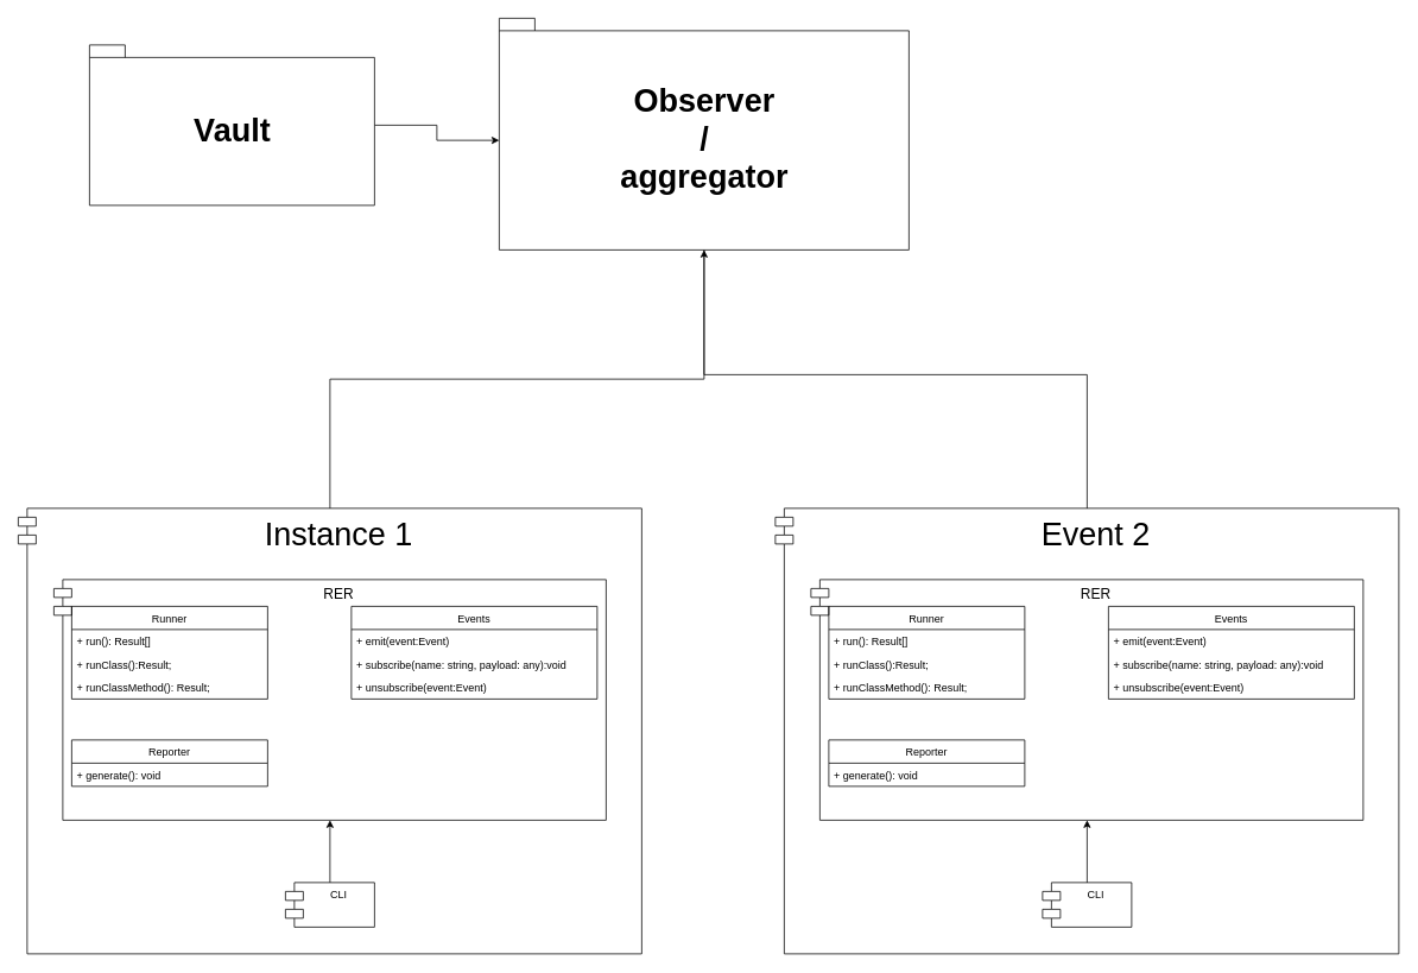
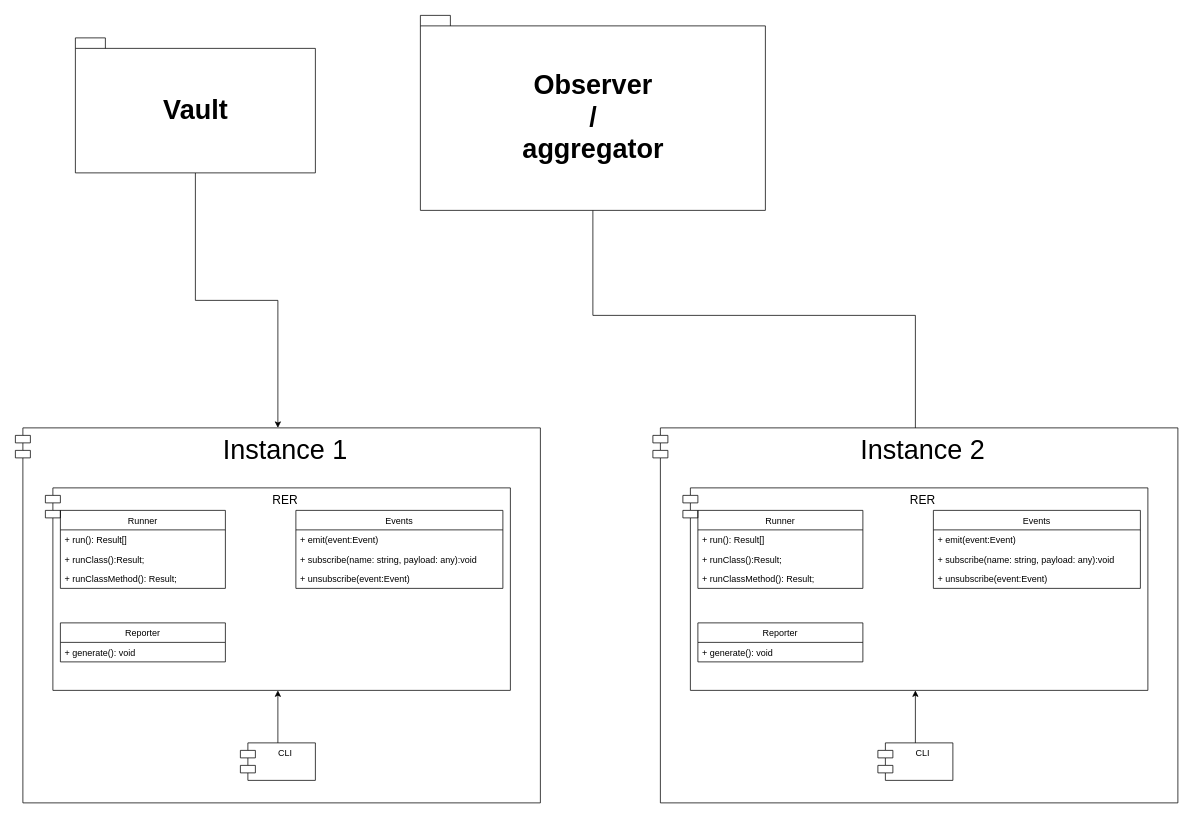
  <mxCell id="0" />
  <mxCell id="1" parent="0" />
- <mxCell id="2" style="edgeStyle=orthogonalEdgeStyle;rounded=0;orthogonalLoop=1;jettySize=auto;html=1;entryX=0.5;entryY=1;entryDx=0;entryDy=0;entryPerimeter=0;fontSize=36;" parent="1" source="3" target="32" edge="1"><mxGeometry relative="1" as="geometry" /></mxCell>
  <mxCell id="3" value="Instance 1" style="shape=module;align=left;spacingLeft=20;align=center;verticalAlign=top;fontSize=36;" parent="1" vertex="1"><mxGeometry x="20" y="570" width="700" height="500" as="geometry" /></mxCell>
  <mxCell id="4" value="RER" style="shape=module;align=left;spacingLeft=20;align=center;verticalAlign=top;fontSize=16;" parent="1" vertex="1"><mxGeometry x="60" y="650" width="620" height="270" as="geometry" /></mxCell>
  <mxCell id="5" value="Reporter" style="swimlane;fontStyle=0;childLayout=stackLayout;horizontal=1;startSize=26;fillColor=none;horizontalStack=0;resizeParent=1;resizeParentMax=0;resizeLast=0;collapsible=1;marginBottom=0;" parent="1" vertex="1"><mxGeometry x="80" y="830" width="220" height="52" as="geometry" /></mxCell>
  <mxCell id="6" value="+ generate(): void" style="text;strokeColor=none;fillColor=none;align=left;verticalAlign=top;spacingLeft=4;spacingRight=4;overflow=hidden;rotatable=0;points=[[0,0.5],[1,0.5]];portConstraint=eastwest;" parent="5" vertex="1"><mxGeometry y="26" width="220" height="26" as="geometry" /></mxCell>
  <mxCell id="7" value="Runner" style="swimlane;fontStyle=0;childLayout=stackLayout;horizontal=1;startSize=26;fillColor=none;horizontalStack=0;resizeParent=1;resizeParentMax=0;resizeLast=0;collapsible=1;marginBottom=0;" parent="1" vertex="1"><mxGeometry x="80" y="680" width="220" height="104" as="geometry" /></mxCell>
  <mxCell id="8" value="+ run(): Result[]" style="text;strokeColor=none;fillColor=none;align=left;verticalAlign=top;spacingLeft=4;spacingRight=4;overflow=hidden;rotatable=0;points=[[0,0.5],[1,0.5]];portConstraint=eastwest;" parent="7" vertex="1"><mxGeometry y="26" width="220" height="26" as="geometry" /></mxCell>
  <mxCell id="9" value="+ runClass():Result;" style="text;strokeColor=none;fillColor=none;align=left;verticalAlign=top;spacingLeft=4;spacingRight=4;overflow=hidden;rotatable=0;points=[[0,0.5],[1,0.5]];portConstraint=eastwest;" parent="7" vertex="1"><mxGeometry y="52" width="220" height="26" as="geometry" /></mxCell>
  <mxCell id="10" value="+ runClassMethod(): Result;" style="text;strokeColor=none;fillColor=none;align=left;verticalAlign=top;spacingLeft=4;spacingRight=4;overflow=hidden;rotatable=0;points=[[0,0.5],[1,0.5]];portConstraint=eastwest;" parent="7" vertex="1"><mxGeometry y="78" width="220" height="26" as="geometry" /></mxCell>
  <mxCell id="11" value="Events" style="swimlane;fontStyle=0;childLayout=stackLayout;horizontal=1;startSize=26;fillColor=none;horizontalStack=0;resizeParent=1;resizeParentMax=0;resizeLast=0;collapsible=1;marginBottom=0;" parent="1" vertex="1"><mxGeometry x="394" y="680" width="276" height="104" as="geometry" /></mxCell>
  <mxCell id="12" value="+ emit(event:Event)" style="text;strokeColor=none;fillColor=none;align=left;verticalAlign=top;spacingLeft=4;spacingRight=4;overflow=hidden;rotatable=0;points=[[0,0.5],[1,0.5]];portConstraint=eastwest;" parent="11" vertex="1"><mxGeometry y="26" width="276" height="26" as="geometry" /></mxCell>
  <mxCell id="13" value="+ subscribe(name: string, payload: any):void " style="text;strokeColor=none;fillColor=none;align=left;verticalAlign=top;spacingLeft=4;spacingRight=4;overflow=hidden;rotatable=0;points=[[0,0.5],[1,0.5]];portConstraint=eastwest;" parent="11" vertex="1"><mxGeometry y="52" width="276" height="26" as="geometry" /></mxCell>
  <mxCell id="14" value="+ unsubscribe(event:Event)" style="text;strokeColor=none;fillColor=none;align=left;verticalAlign=top;spacingLeft=4;spacingRight=4;overflow=hidden;rotatable=0;points=[[0,0.5],[1,0.5]];portConstraint=eastwest;" parent="11" vertex="1"><mxGeometry y="78" width="276" height="26" as="geometry" /></mxCell>
  <mxCell id="15" style="edgeStyle=orthogonalEdgeStyle;rounded=0;orthogonalLoop=1;jettySize=auto;html=1;entryX=0.5;entryY=1;entryDx=0;entryDy=0;" parent="1" source="16" target="4" edge="1"><mxGeometry relative="1" as="geometry" /></mxCell>
  <mxCell id="16" value="CLI" style="shape=module;align=left;spacingLeft=20;align=center;verticalAlign=top;" parent="1" vertex="1"><mxGeometry x="320" y="990" width="100" height="50" as="geometry" /></mxCell>
  <mxCell id="17" style="edgeStyle=orthogonalEdgeStyle;rounded=0;orthogonalLoop=1;jettySize=auto;html=1;fontSize=36;" parent="1" source="18" edge="1"><mxGeometry relative="1" as="geometry"><mxPoint x="790" y="270" as="targetPoint" /><Array as="points"><mxPoint x="1220" y="420" /><mxPoint x="790" y="420" /></Array></mxGeometry></mxCell>
- <mxCell id="18" value="Event 2" style="shape=module;align=left;spacingLeft=20;align=center;verticalAlign=top;fontSize=36;" parent="1" vertex="1"><mxGeometry x="870" y="570" width="700" height="500" as="geometry" /></mxCell>
+ <mxCell id="18" value="Instance 2" style="shape=module;align=left;spacingLeft=20;align=center;verticalAlign=top;fontSize=36;" parent="1" vertex="1"><mxGeometry x="870" y="570" width="700" height="500" as="geometry" /></mxCell>
  <mxCell id="19" value="RER" style="shape=module;align=left;spacingLeft=20;align=center;verticalAlign=top;fontSize=16;" parent="1" vertex="1"><mxGeometry x="910" y="650" width="620" height="270" as="geometry" /></mxCell>
  <mxCell id="20" value="Events" style="swimlane;fontStyle=0;childLayout=stackLayout;horizontal=1;startSize=26;fillColor=none;horizontalStack=0;resizeParent=1;resizeParentMax=0;resizeLast=0;collapsible=1;marginBottom=0;" parent="1" vertex="1"><mxGeometry x="1244" y="680" width="276" height="104" as="geometry" /></mxCell>
  <mxCell id="21" value="+ emit(event:Event)" style="text;strokeColor=none;fillColor=none;align=left;verticalAlign=top;spacingLeft=4;spacingRight=4;overflow=hidden;rotatable=0;points=[[0,0.5],[1,0.5]];portConstraint=eastwest;" parent="20" vertex="1"><mxGeometry y="26" width="276" height="26" as="geometry" /></mxCell>
  <mxCell id="22" value="+ subscribe(name: string, payload: any):void " style="text;strokeColor=none;fillColor=none;align=left;verticalAlign=top;spacingLeft=4;spacingRight=4;overflow=hidden;rotatable=0;points=[[0,0.5],[1,0.5]];portConstraint=eastwest;" parent="20" vertex="1"><mxGeometry y="52" width="276" height="26" as="geometry" /></mxCell>
  <mxCell id="23" value="+ unsubscribe(event:Event)" style="text;strokeColor=none;fillColor=none;align=left;verticalAlign=top;spacingLeft=4;spacingRight=4;overflow=hidden;rotatable=0;points=[[0,0.5],[1,0.5]];portConstraint=eastwest;" parent="20" vertex="1"><mxGeometry y="78" width="276" height="26" as="geometry" /></mxCell>
  <mxCell id="24" value="Runner" style="swimlane;fontStyle=0;childLayout=stackLayout;horizontal=1;startSize=26;fillColor=none;horizontalStack=0;resizeParent=1;resizeParentMax=0;resizeLast=0;collapsible=1;marginBottom=0;" parent="1" vertex="1"><mxGeometry x="930" y="680" width="220" height="104" as="geometry" /></mxCell>
  <mxCell id="25" value="+ run(): Result[]" style="text;strokeColor=none;fillColor=none;align=left;verticalAlign=top;spacingLeft=4;spacingRight=4;overflow=hidden;rotatable=0;points=[[0,0.5],[1,0.5]];portConstraint=eastwest;" parent="24" vertex="1"><mxGeometry y="26" width="220" height="26" as="geometry" /></mxCell>
  <mxCell id="26" value="+ runClass():Result;" style="text;strokeColor=none;fillColor=none;align=left;verticalAlign=top;spacingLeft=4;spacingRight=4;overflow=hidden;rotatable=0;points=[[0,0.5],[1,0.5]];portConstraint=eastwest;" parent="24" vertex="1"><mxGeometry y="52" width="220" height="26" as="geometry" /></mxCell>
  <mxCell id="27" value="+ runClassMethod(): Result;" style="text;strokeColor=none;fillColor=none;align=left;verticalAlign=top;spacingLeft=4;spacingRight=4;overflow=hidden;rotatable=0;points=[[0,0.5],[1,0.5]];portConstraint=eastwest;" parent="24" vertex="1"><mxGeometry y="78" width="220" height="26" as="geometry" /></mxCell>
  <mxCell id="28" value="Reporter" style="swimlane;fontStyle=0;childLayout=stackLayout;horizontal=1;startSize=26;fillColor=none;horizontalStack=0;resizeParent=1;resizeParentMax=0;resizeLast=0;collapsible=1;marginBottom=0;" parent="1" vertex="1"><mxGeometry x="930" y="830" width="220" height="52" as="geometry" /></mxCell>
  <mxCell id="29" value="+ generate(): void" style="text;strokeColor=none;fillColor=none;align=left;verticalAlign=top;spacingLeft=4;spacingRight=4;overflow=hidden;rotatable=0;points=[[0,0.5],[1,0.5]];portConstraint=eastwest;" parent="28" vertex="1"><mxGeometry y="26" width="220" height="26" as="geometry" /></mxCell>
  <mxCell id="30" style="edgeStyle=orthogonalEdgeStyle;rounded=0;orthogonalLoop=1;jettySize=auto;html=1;entryX=0.5;entryY=1;entryDx=0;entryDy=0;fontSize=36;" parent="1" source="31" target="19" edge="1"><mxGeometry relative="1" as="geometry" /></mxCell>
  <mxCell id="31" value="CLI" style="shape=module;align=left;spacingLeft=20;align=center;verticalAlign=top;" parent="1" vertex="1"><mxGeometry x="1170" y="990" width="100" height="50" as="geometry" /></mxCell>
  <mxCell id="32" value="Observer&lt;br&gt;/&lt;br&gt;aggregator" style="shape=folder;fontStyle=1;spacingTop=10;tabWidth=40;tabHeight=14;tabPosition=left;html=1;fontSize=36;" parent="1" vertex="1"><mxGeometry x="560" y="20" width="460" height="260" as="geometry" /></mxCell>
- <mxCell id="33" style="edgeStyle=orthogonalEdgeStyle;rounded=0;orthogonalLoop=1;jettySize=auto;html=1;entryX=0;entryY=0;entryDx=0;entryDy=137;entryPerimeter=0;fontSize=36;" parent="1" source="34" target="32" edge="1"><mxGeometry relative="1" as="geometry" /></mxCell>
+ <mxCell id="33" style="edgeStyle=orthogonalEdgeStyle;rounded=0;orthogonalLoop=1;jettySize=auto;html=1;fontSize=36;" parent="1" source="34" target="3" edge="1"><mxGeometry relative="1" as="geometry" /></mxCell>
  <mxCell id="34" value="Vault" style="shape=folder;fontStyle=1;spacingTop=10;tabWidth=40;tabHeight=14;tabPosition=left;html=1;fontSize=36;" parent="1" vertex="1"><mxGeometry x="100" y="50" width="320" height="180" as="geometry" /></mxCell>
